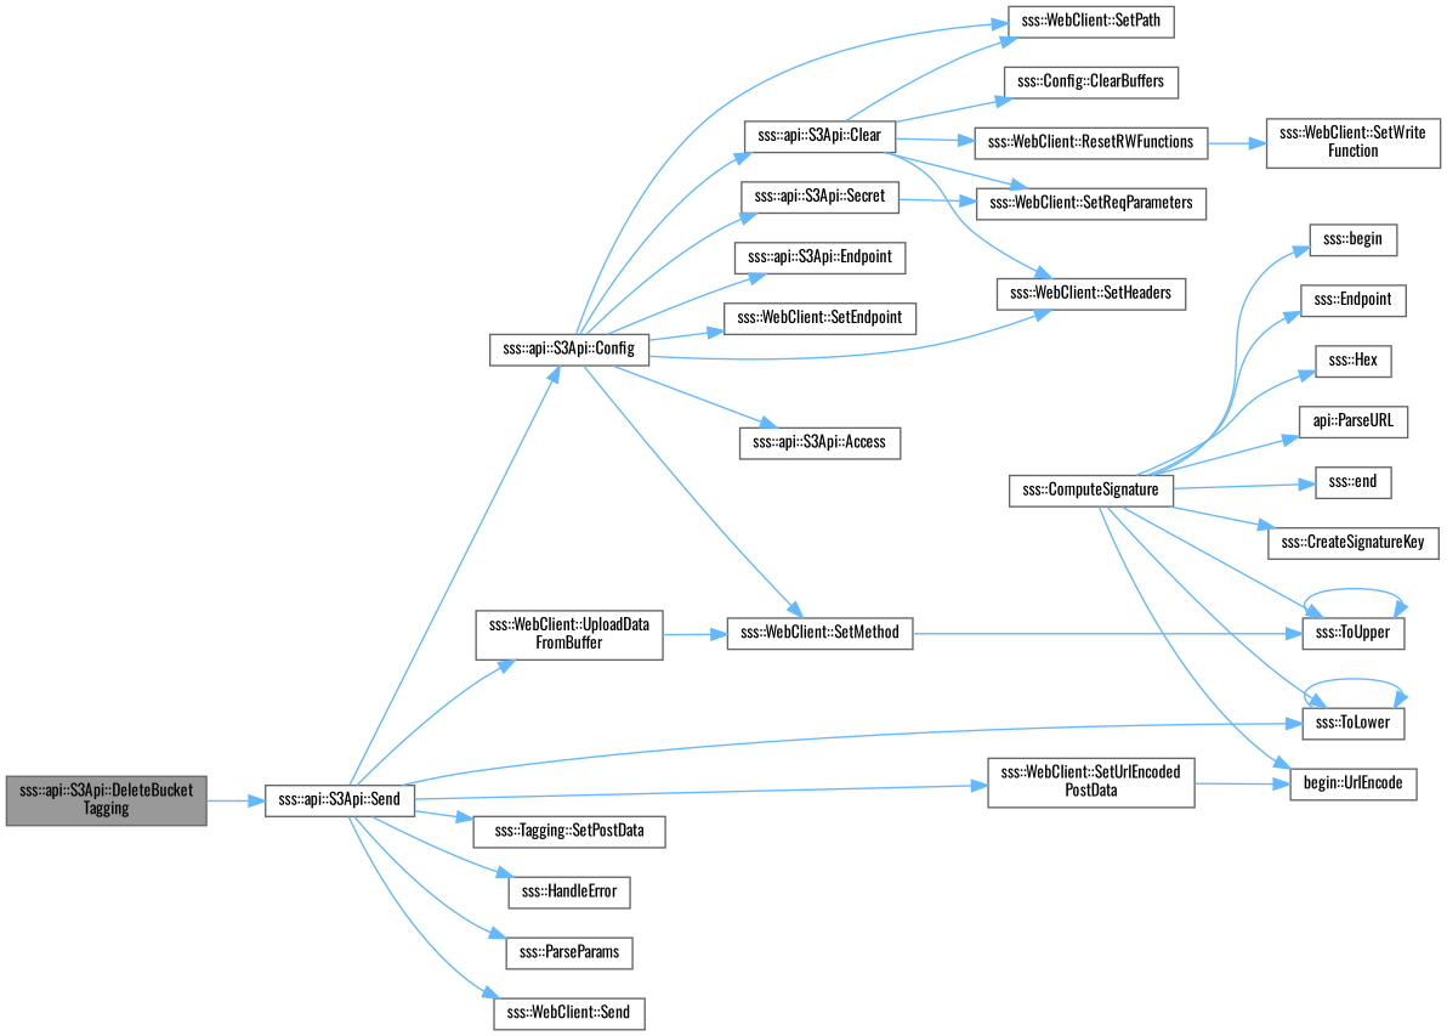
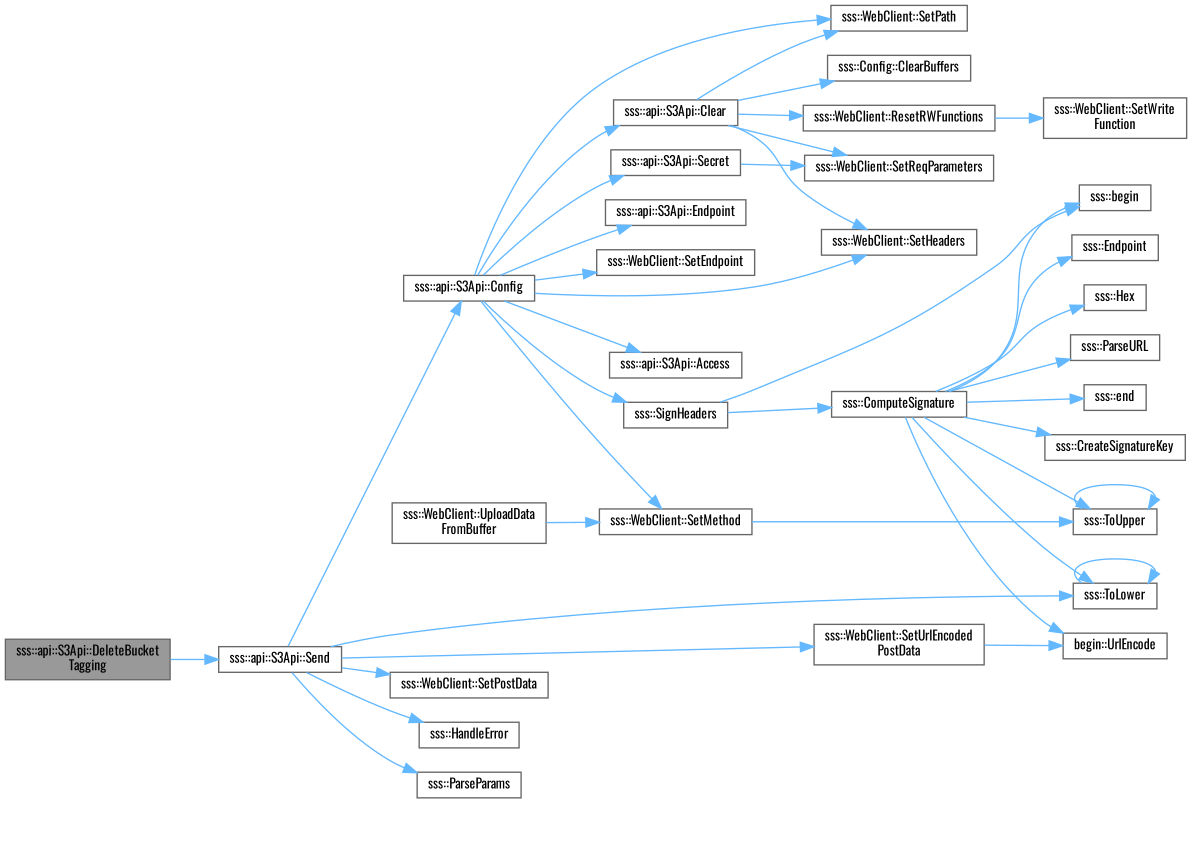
  digraph {
    fontname=Oswald
    rankdir=LR
    node [color=grey40 fillcolor=white fontname=Oswald fontsize=10 shape=box style=filled]
    edge [color=steelblue1 fontname=Oswald fontsize=10 labelfontname=Helvetica labelfontsize=10 style=solid]
    n1 [color=gray40 fillcolor=grey60 fontcolor=black height=0.2 label="sss::api::S3Api::DeleteBucket\lTagging" width=0.4]
    n2 [height=0.2 label="sss::api::S3Api::Send" width=0.4]
    n3 [height=0.2 label="sss::api::S3Api::Config" width=0.4]
-   n4 [height=0.2 label="sss::Tagging::SetPostData" width=0.4]
+   n4 [height=0.2 label="sss::WebClient::SetPostData" width=0.4]
    n5 [height=0.2 label="sss::ToLower" width=0.4]
    n6 [height=0.2 label="sss::HandleError" width=0.4]
    n7 [height=0.2 label="sss::ParseParams" width=0.4]
-   n8 [height=0.2 label="sss::WebClient::Send" width=0.4]
    n9 [height=0.2 label="sss::WebClient::SetUrlEncoded\lPostData" width=0.4]
    n10 [height=0.2 label="sss::WebClient::UploadData\lFromBuffer" width=0.4]
    n11 [height=0.2 label="sss::api::S3Api::Access" width=0.4]
    n12 [height=0.2 label="sss::api::S3Api::Clear" width=0.4]
    n13 [height=0.2 label="sss::WebClient::SetHeaders" width=0.4]
    n14 [height=0.2 label="sss::WebClient::SetPath" width=0.4]
    n15 [height=0.2 label="sss::api::S3Api::Endpoint" width=0.4]
    n16 [height=0.2 label="sss::api::S3Api::Secret" width=0.4]
    n17 [height=0.2 label="sss::WebClient::SetEndpoint" width=0.4]
    n18 [height=0.2 label="sss::WebClient::SetMethod" width=0.4]
+   n19 [height=0.2 label="sss::SignHeaders" width=0.4]
    n20 [height=0.2 label="begin::UrlEncode" width=0.4]
    n21 [height=0.2 label="sss::WebClient::SetReqParameters" width=0.4]
    n22 [height=0.2 label="sss::Config::ClearBuffers" width=0.4]
    n23 [height=0.2 label="sss::WebClient::ResetRWFunctions" width=0.4]
    n24 [height=0.2 label="sss::ToUpper" width=0.4]
    n25 [height=0.2 label="sss::begin" width=0.4]
    n26 [height=0.2 label="sss::ComputeSignature" width=0.4]
    n27 [height=0.2 label="sss::WebClient::SetWrite\lFunction" width=0.4]
    n28 [height=0.2 label="sss::end" width=0.4]
    n29 [height=0.2 label="sss::CreateSignatureKey" width=0.4]
    n30 [height=0.2 label="sss::Endpoint" width=0.4]
    n31 [height=0.2 label="sss::Hex" width=0.4]
-   n32 [height=0.2 label="api::ParseURL" width=0.4]
+   n32 [height=0.2 label="sss::ParseURL" width=0.4]
    n1 -> n2
    n2 -> n3
    n2 -> n4
    n2 -> n5
    n2 -> n6
    n2 -> n7
-   n2 -> n8
    n2 -> n9
-   n2 -> n10
    n3 -> n11
    n3 -> n12
    n3 -> n13
    n3 -> n14
    n3 -> n15
    n3 -> n16
    n3 -> n17
    n3 -> n18
+   n3 -> n19
    n5 -> n5
    n9 -> n20
    n10 -> n18
    n12 -> n13
    n12 -> n14
    n12 -> n21
    n12 -> n22
    n12 -> n23
    n16 -> n21
    n18 -> n24
+   n19 -> n25
+   n19 -> n26
    n23 -> n27
    n24 -> n24
    n26 -> n5
    n26 -> n20
    n26 -> n24
    n26 -> n25
    n26 -> n28
    n26 -> n29
    n26 -> n30
    n26 -> n31
    n26 -> n32
  }
